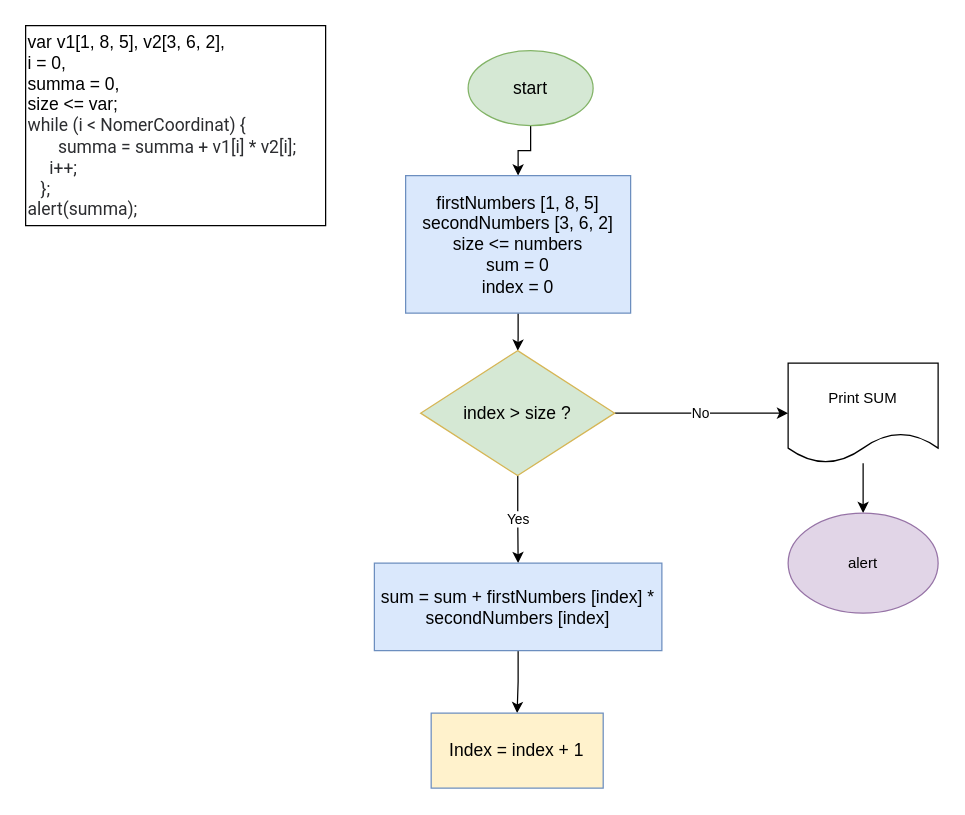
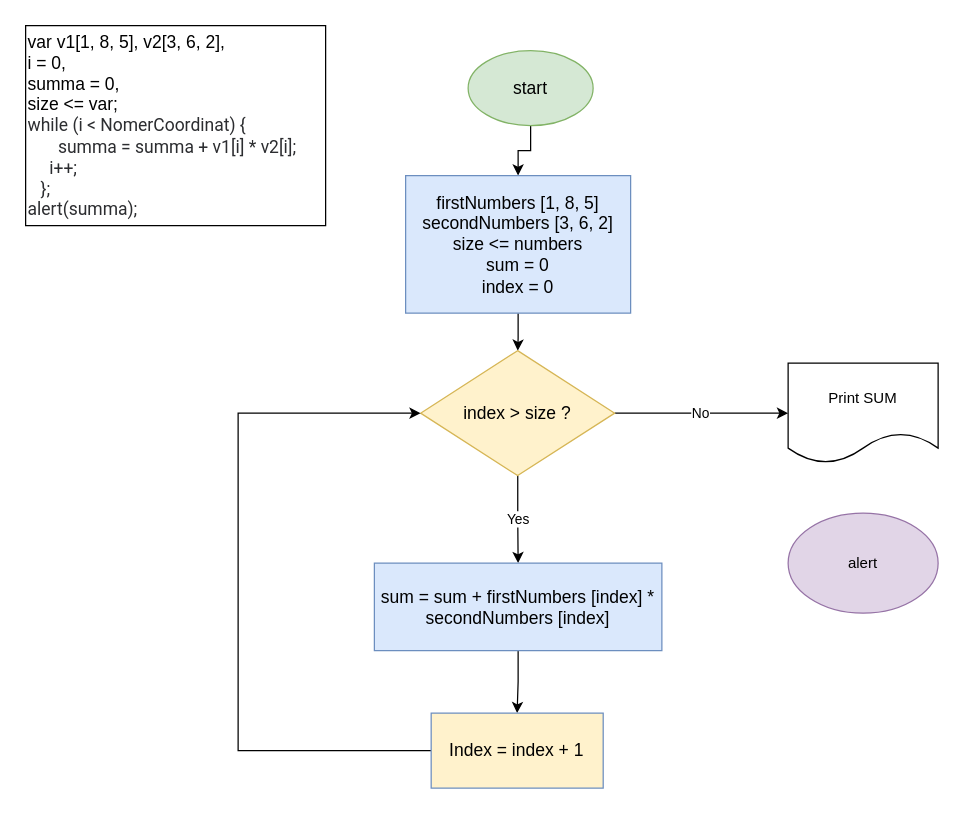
  <mxCell id="0" />
  <mxCell id="1" parent="0" />
  <mxCell id="2" value="" style="edgeStyle=orthogonalEdgeStyle;rounded=0;orthogonalLoop=1;jettySize=auto;html=1;" edge="1" parent="1" source="3" target="5"><mxGeometry relative="1" as="geometry" /></mxCell>
  <mxCell id="3" value="start" style="ellipse;whiteSpace=wrap;html=1;fontSize=14;fillColor=#d5e8d4;strokeColor=#82b366;" vertex="1" parent="1"><mxGeometry x="374" y="40" width="100" height="60" as="geometry" /></mxCell>
  <mxCell id="4" value="" style="edgeStyle=orthogonalEdgeStyle;rounded=0;orthogonalLoop=1;jettySize=auto;html=1;" edge="1" parent="1" source="5" target="8"><mxGeometry relative="1" as="geometry" /></mxCell>
  <mxCell id="5" value="firstNumbers [1, 8, 5]&lt;br&gt;secondNumbers [3, 6, 2]&lt;br&gt;size &amp;lt;= numbers&lt;br&gt;sum = 0&lt;br&gt;index = 0" style="whiteSpace=wrap;html=1;fontSize=14;fillColor=#dae8fc;strokeColor=#6c8ebf;" vertex="1" parent="1"><mxGeometry x="324" y="140" width="180" height="110" as="geometry" /></mxCell>
  <mxCell id="6" value="Yes" style="edgeStyle=orthogonalEdgeStyle;rounded=0;orthogonalLoop=1;jettySize=auto;html=1;entryX=0.5;entryY=0;entryDx=0;entryDy=0;" edge="1" parent="1" source="8" target="12"><mxGeometry relative="1" as="geometry"><mxPoint x="413.25" y="430" as="targetPoint" /></mxGeometry></mxCell>
  <mxCell id="7" value="No" style="edgeStyle=orthogonalEdgeStyle;rounded=0;orthogonalLoop=1;jettySize=auto;html=1;" edge="1" parent="1" source="8" target="14"><mxGeometry relative="1" as="geometry"><mxPoint x="560" y="330" as="targetPoint" /><Array as="points"><mxPoint x="500" y="330" /><mxPoint x="500" y="330" /></Array></mxGeometry></mxCell>
- <mxCell id="8" value="index &amp;gt; size ?" style="rhombus;whiteSpace=wrap;html=1;fontSize=14;fillColor=#d5e8d4;strokeColor=#d6b656;" vertex="1" parent="1"><mxGeometry x="336" y="280" width="155.25" height="100" as="geometry" /></mxCell>
+ <mxCell id="8" value="index &amp;gt; size ?" style="rhombus;whiteSpace=wrap;html=1;fontSize=14;fillColor=#fff2cc;strokeColor=#d6b656;" vertex="1" parent="1"><mxGeometry x="336" y="280" width="155.25" height="100" as="geometry" /></mxCell>
  <mxCell id="9" value="" style="edgeStyle=orthogonalEdgeStyle;rounded=0;orthogonalLoop=1;jettySize=auto;html=1;exitX=0.5;exitY=1;exitDx=0;exitDy=0;" edge="1" parent="1" source="12" target="11"><mxGeometry relative="1" as="geometry"><mxPoint x="413.3" y="579.976" as="sourcePoint" /></mxGeometry></mxCell>
+ <mxCell id="10" style="edgeStyle=orthogonalEdgeStyle;rounded=0;orthogonalLoop=1;jettySize=auto;html=1;exitX=0;exitY=0.5;exitDx=0;exitDy=0;entryX=0;entryY=0.5;entryDx=0;entryDy=0;" edge="1" parent="1" source="11" target="8"><mxGeometry relative="1" as="geometry"><mxPoint x="320" y="330" as="targetPoint" /><Array as="points"><mxPoint x="190" y="600" /><mxPoint x="190" y="330" /></Array></mxGeometry></mxCell>
  <mxCell id="11" value="Index = index + 1" style="whiteSpace=wrap;html=1;fontSize=14;fillColor=#fff2cc;strokeColor=#6c8ebf;" vertex="1" parent="1"><mxGeometry x="344.44" y="570" width="137.62" height="60" as="geometry" /></mxCell>
  <mxCell id="12" value="sum = sum + firstNumbers [index] * secondNumbers [index]" style="rounded=0;whiteSpace=wrap;html=1;fontSize=14;fillColor=#dae8fc;strokeColor=#6c8ebf;" vertex="1" parent="1"><mxGeometry x="299" y="450" width="230" height="70" as="geometry" /></mxCell>
- <mxCell id="13" style="edgeStyle=orthogonalEdgeStyle;rounded=0;orthogonalLoop=1;jettySize=auto;html=1;" edge="1" parent="1" source="14" target="15"><mxGeometry relative="1" as="geometry"><mxPoint x="740" y="330" as="targetPoint" /></mxGeometry></mxCell>
  <mxCell id="14" value="Print SUM" style="shape=document;whiteSpace=wrap;html=1;boundedLbl=1;" vertex="1" parent="1"><mxGeometry x="630" y="290" width="120" height="80" as="geometry" /></mxCell>
  <mxCell id="15" value="alert" style="ellipse;whiteSpace=wrap;html=1;fillColor=#e1d5e7;strokeColor=#9673a6;" vertex="1" parent="1"><mxGeometry x="630" y="410" width="120" height="80" as="geometry" /></mxCell>
  <mxCell id="16" value="var v1[1, 8, 5], v2[3, 6, 2],&amp;nbsp; &lt;br&gt;i = 0, &lt;br&gt;summa = 0, &lt;br&gt;size &amp;lt;= var;&lt;br style=&quot;box-sizing: border-box; color: rgb(44, 45, 48); font-family: Roboto, &amp;quot;San Francisco&amp;quot;, &amp;quot;Helvetica Neue&amp;quot;, Helvetica, Arial; font-size: 14px; background-color: rgb(255, 255, 255);&quot;&gt;&lt;span style=&quot;color: rgb(44, 45, 48); font-family: Roboto, &amp;quot;San Francisco&amp;quot;, &amp;quot;Helvetica Neue&amp;quot;, Helvetica, Arial; font-size: 14px; background-color: rgb(255, 255, 255);&quot;&gt;while (i &amp;lt; NomerCoordinat) {&lt;br&gt;&amp;nbsp; &amp;nbsp; &amp;nbsp; &amp;nbsp;summa = summa + v1[i] * v2[i];&amp;nbsp; &amp;nbsp; &amp;nbsp; &amp;nbsp; &amp;nbsp; &amp;nbsp;i++;&lt;br&gt;&amp;nbsp; &amp;nbsp;};&lt;/span&gt;&lt;br style=&quot;box-sizing: border-box; color: rgb(44, 45, 48); font-family: Roboto, &amp;quot;San Francisco&amp;quot;, &amp;quot;Helvetica Neue&amp;quot;, Helvetica, Arial; font-size: 14px; background-color: rgb(255, 255, 255);&quot;&gt;&lt;span style=&quot;color: rgb(44, 45, 48); font-family: Roboto, &amp;quot;San Francisco&amp;quot;, &amp;quot;Helvetica Neue&amp;quot;, Helvetica, Arial; font-size: 14px; background-color: rgb(255, 255, 255);&quot;&gt;alert(summa);&lt;/span&gt;" style="rounded=0;whiteSpace=wrap;html=1;fontSize=14;align=left;" vertex="1" parent="1"><mxGeometry x="20" y="20" width="240" height="160" as="geometry" /></mxCell>
